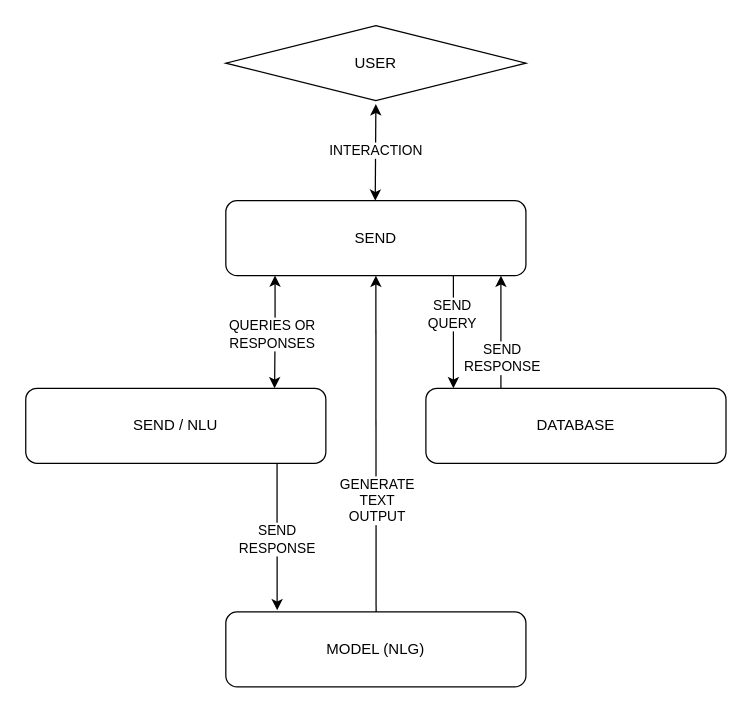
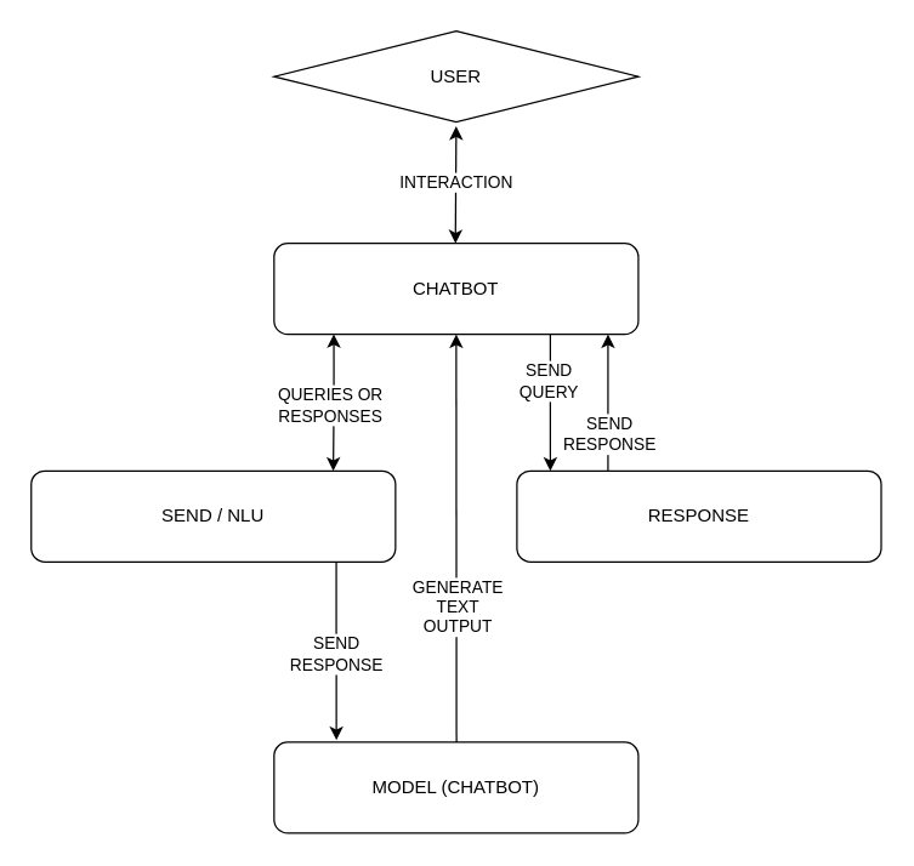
  <mxCell id="0" />
  <mxCell id="1" parent="0" />
  <mxCell id="2" value="USER" style="rhombus;whiteSpace=wrap;html=1;" vertex="1" parent="1"><mxGeometry x="180" y="20" width="240" height="60" as="geometry" /></mxCell>
  <mxCell id="3" style="edgeStyle=orthogonalEdgeStyle;rounded=0;orthogonalLoop=1;jettySize=auto;html=1;exitX=0.75;exitY=0;exitDx=0;exitDy=0;startArrow=classic;startFill=1;endArrow=classic;endFill=1;entryX=0.5;entryY=1.046;entryDx=0;entryDy=0;entryPerimeter=0;" edge="1" parent="1" target="2"><mxGeometry relative="1" as="geometry"><mxPoint x="299.5" y="160" as="sourcePoint" /><mxPoint x="299.5" y="90" as="targetPoint" /></mxGeometry></mxCell>
  <mxCell id="4" value="INTERACTION" style="edgeLabel;html=1;align=center;verticalAlign=middle;resizable=0;points=[];" vertex="1" connectable="0" parent="3"><mxGeometry x="0.095" relative="1" as="geometry"><mxPoint y="1" as="offset" /></mxGeometry></mxCell>
  <mxCell id="5" style="edgeStyle=orthogonalEdgeStyle;rounded=0;orthogonalLoop=1;jettySize=auto;html=1;endArrow=classic;endFill=1;startArrow=classic;startFill=1;exitX=0.164;exitY=0.998;exitDx=0;exitDy=0;exitPerimeter=0;entryX=0.17;entryY=-0.008;entryDx=0;entryDy=0;entryPerimeter=0;" edge="1" parent="1" source="7"><mxGeometry relative="1" as="geometry"><mxPoint x="222.08" y="222.46" as="sourcePoint" /><mxPoint x="219" y="310" as="targetPoint" /></mxGeometry></mxCell>
  <mxCell id="6" value="QUERIES OR&lt;br&gt;RESPONSES" style="edgeLabel;html=1;align=center;verticalAlign=middle;resizable=0;points=[];" vertex="1" connectable="0" parent="5"><mxGeometry x="0.033" y="-3" relative="1" as="geometry"><mxPoint as="offset" /></mxGeometry></mxCell>
- <mxCell id="7" value="SEND" style="rounded=1;whiteSpace=wrap;html=1;" vertex="1" parent="1"><mxGeometry x="180" y="160" width="240" height="60" as="geometry" /></mxCell>
- <mxCell id="8" value="DATABASE" style="rounded=1;whiteSpace=wrap;html=1;" vertex="1" parent="1"><mxGeometry x="340" y="310" width="240" height="60" as="geometry" /></mxCell>
+ <mxCell id="7" value="CHATBOT" style="rounded=1;whiteSpace=wrap;html=1;" vertex="1" parent="1"><mxGeometry x="180" y="160" width="240" height="60" as="geometry" /></mxCell>
+ <mxCell id="8" value="RESPONSE" style="rounded=1;whiteSpace=wrap;html=1;" vertex="1" parent="1"><mxGeometry x="340" y="310" width="240" height="60" as="geometry" /></mxCell>
  <mxCell id="9" value="SEND / NLU" style="rounded=1;whiteSpace=wrap;html=1;" vertex="1" parent="1"><mxGeometry x="20" y="310" width="240" height="60" as="geometry" /></mxCell>
- <mxCell id="10" value="MODEL (NLG)" style="rounded=1;whiteSpace=wrap;html=1;" vertex="1" parent="1"><mxGeometry x="180" y="488.86" width="240" height="60" as="geometry" /></mxCell>
+ <mxCell id="10" value="MODEL (CHATBOT)" style="rounded=1;whiteSpace=wrap;html=1;" vertex="1" parent="1"><mxGeometry x="180" y="488.86" width="240" height="60" as="geometry" /></mxCell>
  <mxCell id="11" value="" style="endArrow=classic;html=1;rounded=0;entryX=0.75;entryY=0;entryDx=0;entryDy=0;" edge="1" parent="1"><mxGeometry width="50" height="50" relative="1" as="geometry"><mxPoint x="362" y="220" as="sourcePoint" /><mxPoint x="362" y="310" as="targetPoint" /></mxGeometry></mxCell>
  <mxCell id="12" value="SEND&lt;br&gt;QUERY" style="edgeLabel;html=1;align=center;verticalAlign=middle;resizable=0;points=[];" vertex="1" connectable="0" parent="11"><mxGeometry x="-0.267" y="-2" relative="1" as="geometry"><mxPoint y="-3" as="offset" /></mxGeometry></mxCell>
  <mxCell id="13" value="" style="endArrow=classic;html=1;rounded=0;entryX=0.25;entryY=1;entryDx=0;entryDy=0;" edge="1" parent="1"><mxGeometry width="50" height="50" relative="1" as="geometry"><mxPoint x="400" y="310" as="sourcePoint" /><mxPoint x="400" y="220" as="targetPoint" /></mxGeometry></mxCell>
  <mxCell id="14" value="SEND&lt;br&gt;RESPONSE" style="edgeLabel;html=1;align=center;verticalAlign=middle;resizable=0;points=[];" vertex="1" connectable="0" parent="13"><mxGeometry x="-0.444" relative="1" as="geometry"><mxPoint as="offset" /></mxGeometry></mxCell>
  <mxCell id="15" value="" style="endArrow=classic;html=1;rounded=0;entryX=0.917;entryY=-0.023;entryDx=0;entryDy=0;entryPerimeter=0;exitX=0.25;exitY=1;exitDx=0;exitDy=0;" edge="1" parent="1"><mxGeometry width="50" height="50" relative="1" as="geometry"><mxPoint x="220.96" y="370" as="sourcePoint" /><mxPoint x="221.04" y="487.48" as="targetPoint" /></mxGeometry></mxCell>
  <mxCell id="16" value="SEND&lt;br&gt;RESPONSE" style="edgeLabel;html=1;align=center;verticalAlign=middle;resizable=0;points=[];" vertex="1" connectable="0" parent="15"><mxGeometry x="0.024" y="-1" relative="1" as="geometry"><mxPoint as="offset" /></mxGeometry></mxCell>
  <mxCell id="17" value="" style="endArrow=classic;html=1;rounded=0;exitX=0.082;exitY=-0.003;exitDx=0;exitDy=0;exitPerimeter=0;entryX=0.5;entryY=1;entryDx=0;entryDy=0;" edge="1" parent="1" target="7"><mxGeometry width="50" height="50" relative="1" as="geometry"><mxPoint x="300.19" y="488.86" as="sourcePoint" /><mxPoint x="299.47" y="400.18" as="targetPoint" /></mxGeometry></mxCell>
  <mxCell id="18" value="GENERATE&lt;br&gt;TEXT&lt;br&gt;OUTPUT" style="edgeLabel;html=1;align=center;verticalAlign=middle;resizable=0;points=[];" vertex="1" connectable="0" parent="17"><mxGeometry x="-0.003" relative="1" as="geometry"><mxPoint y="45" as="offset" /></mxGeometry></mxCell>
